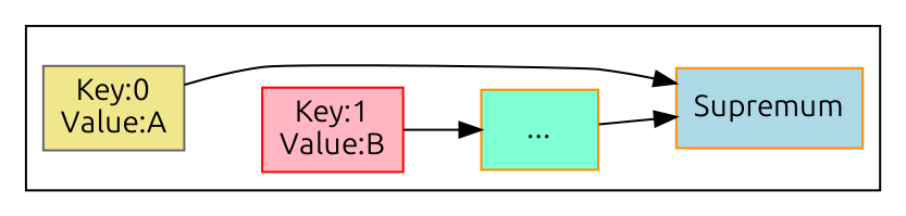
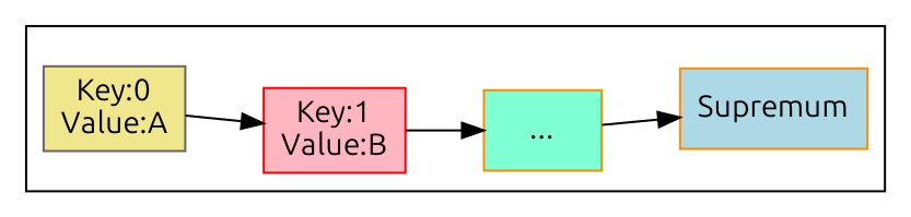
  digraph {
    fontname=Ubuntu
    rankdir=LR
    node [color=darkorange fontname=Ubuntu shape=record style=filled]
    edge [fontname=Ubuntu]
    n1 [color=gray40 fillcolor=khaki label="Key:0&#92;nValue:A"]
    n2 [color=red fillcolor=lightpink label="Key:1&#92;nValue:B"]
    n3 [fillcolor=aquamarine label="..."]
    n4 [fillcolor=lightblue label=Supremum]
    subgraph cluster_1 {
      n1
      n2
      n3
      n4
    }
-   n1 -> n4
+   n1 -> n2
    n2 -> n3
    n3 -> n4
  }
